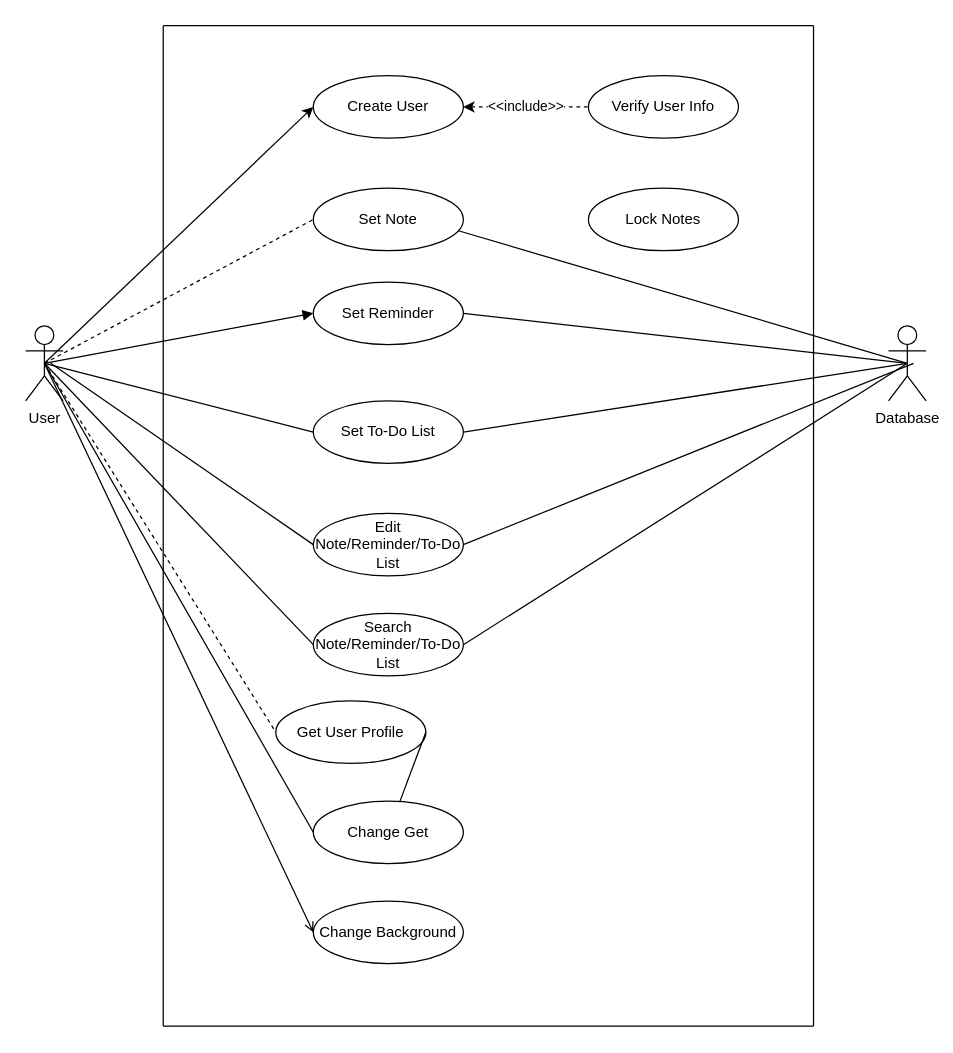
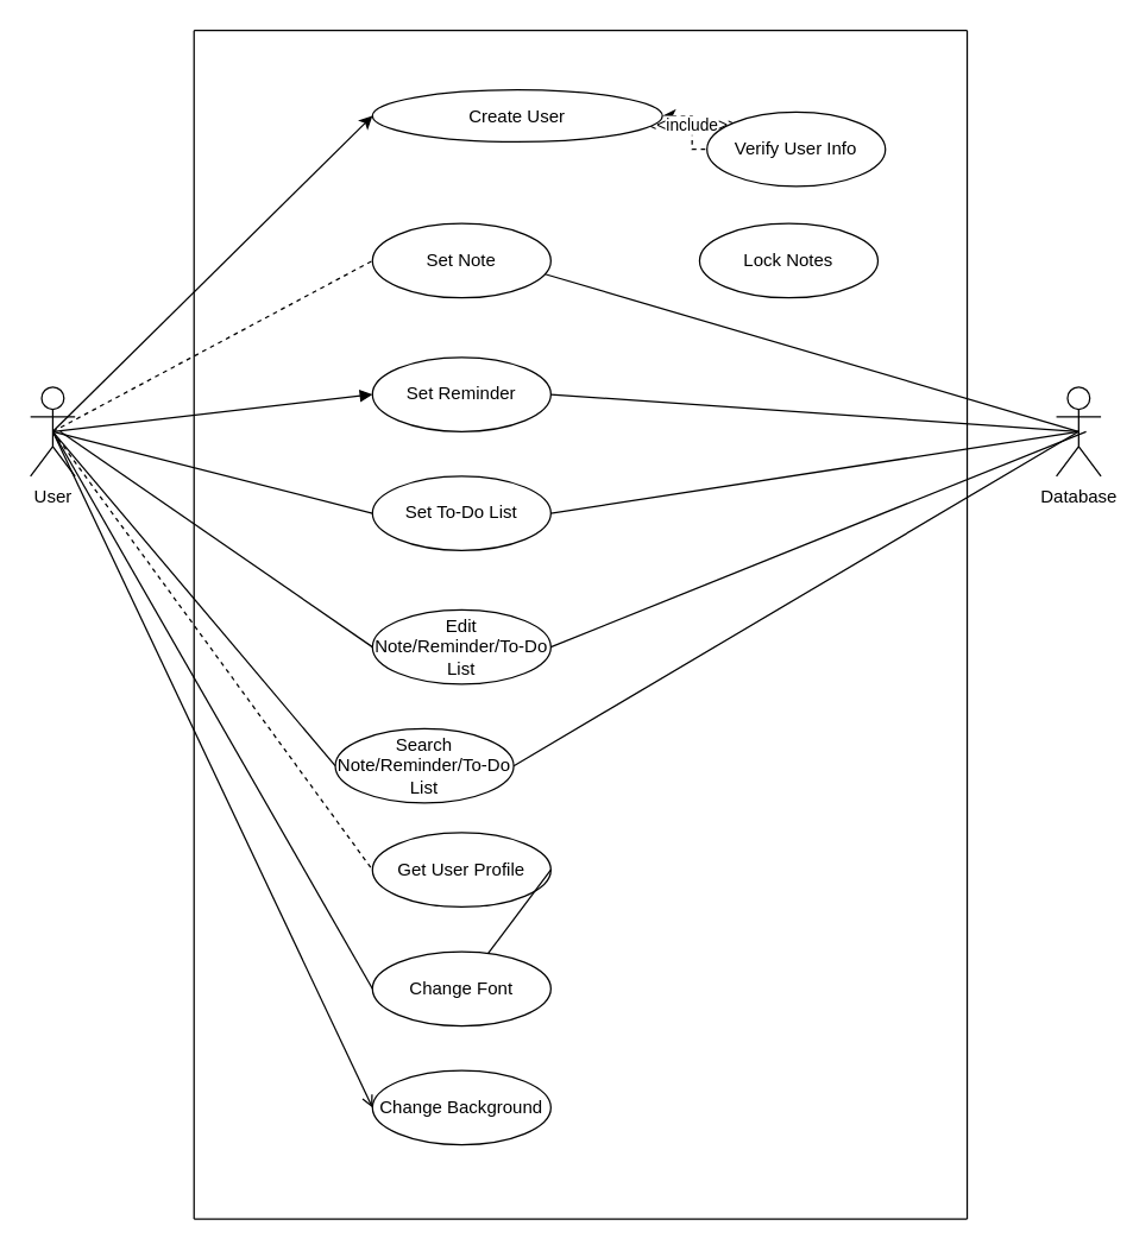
  <mxCell id="0" />
  <mxCell id="1" parent="0" />
  <mxCell id="2" value="User" style="shape=umlActor;verticalLabelPosition=bottom;verticalAlign=top;html=1;outlineConnect=0;" vertex="1" parent="1"><mxGeometry x="20" y="260" width="30" height="60" as="geometry" /></mxCell>
  <mxCell id="3" value="Set Note" style="ellipse;whiteSpace=wrap;html=1;" vertex="1" parent="1"><mxGeometry x="250" y="150" width="120" height="50" as="geometry" /></mxCell>
- <mxCell id="4" value="Search Note/Reminder/To-Do List" style="ellipse;whiteSpace=wrap;html=1;" vertex="1" parent="1"><mxGeometry x="250" y="490" width="120" height="50" as="geometry" /></mxCell>
- <mxCell id="5" value="Change Get" style="ellipse;whiteSpace=wrap;html=1;" vertex="1" parent="1"><mxGeometry x="250" y="640" width="120" height="50" as="geometry" /></mxCell>
+ <mxCell id="4" value="Search Note/Reminder/To-Do List" style="ellipse;whiteSpace=wrap;html=1;" vertex="1" parent="1"><mxGeometry x="225" y="490" width="120" height="50" as="geometry" /></mxCell>
+ <mxCell id="5" value="Change Font" style="ellipse;whiteSpace=wrap;html=1;" vertex="1" parent="1"><mxGeometry x="250" y="640" width="120" height="50" as="geometry" /></mxCell>
  <mxCell id="6" value="Change Background" style="ellipse;whiteSpace=wrap;html=1;" vertex="1" parent="1"><mxGeometry x="250" y="720" width="120" height="50" as="geometry" /></mxCell>
  <mxCell id="7" value="&amp;lt;&amp;lt;include&amp;gt;&amp;gt;" style="edgeStyle=orthogonalEdgeStyle;rounded=0;orthogonalLoop=1;jettySize=auto;html=1;dashed=1;startArrow=classic;startFill=1;endArrow=none;endFill=0;" edge="1" parent="1" source="8" target="14"><mxGeometry relative="1" as="geometry" /></mxCell>
- <mxCell id="8" value="Create User" style="ellipse;whiteSpace=wrap;html=1;" vertex="1" parent="1"><mxGeometry x="250" y="60" width="120" height="50" as="geometry" /></mxCell>
- <mxCell id="9" value="Get User Profile" style="ellipse;whiteSpace=wrap;html=1;" vertex="1" parent="1"><mxGeometry x="220" y="560" width="120" height="50" as="geometry" /></mxCell>
+ <mxCell id="8" value="Create User" style="ellipse;whiteSpace=wrap;html=1;" vertex="1" parent="1"><mxGeometry x="250" y="60" width="195" height="35" as="geometry" /></mxCell>
+ <mxCell id="9" value="Get User Profile" style="ellipse;whiteSpace=wrap;html=1;" vertex="1" parent="1"><mxGeometry x="250" y="560" width="120" height="50" as="geometry" /></mxCell>
  <mxCell id="10" value="Lock Notes" style="ellipse;whiteSpace=wrap;html=1;" vertex="1" parent="1"><mxGeometry x="470" y="150" width="120" height="50" as="geometry" /></mxCell>
  <mxCell id="11" value="Set To-Do List" style="ellipse;whiteSpace=wrap;html=1;" vertex="1" parent="1"><mxGeometry x="250" y="320" width="120" height="50" as="geometry" /></mxCell>
  <mxCell id="12" value="Database" style="shape=umlActor;verticalLabelPosition=bottom;verticalAlign=top;html=1;outlineConnect=0;" vertex="1" parent="1"><mxGeometry x="710" y="260" width="30" height="60" as="geometry" /></mxCell>
  <mxCell id="13" value="" style="endArrow=classic;html=1;rounded=0;exitX=0.5;exitY=0.5;exitDx=0;exitDy=0;exitPerimeter=0;entryX=0;entryY=0.5;entryDx=0;entryDy=0;" edge="1" parent="1" source="2" target="8"><mxGeometry width="50" height="50" relative="1" as="geometry"><mxPoint x="130" y="80" as="sourcePoint" /><mxPoint x="180" y="30" as="targetPoint" /></mxGeometry></mxCell>
- <mxCell id="14" value="Verify User Info" style="ellipse;whiteSpace=wrap;html=1;" vertex="1" parent="1"><mxGeometry x="470" y="60" width="120" height="50" as="geometry" /></mxCell>
+ <mxCell id="14" value="Verify User Info" style="ellipse;whiteSpace=wrap;html=1;" vertex="1" parent="1"><mxGeometry x="475" y="75" width="120" height="50" as="geometry" /></mxCell>
  <mxCell id="15" value="" style="endArrow=none;html=1;rounded=0;entryX=0;entryY=0.5;entryDx=0;entryDy=0;exitX=0.5;exitY=0.5;exitDx=0;exitDy=0;exitPerimeter=0;dashed=1;" edge="1" parent="1" source="2" target="3"><mxGeometry width="50" height="50" relative="1" as="geometry"><mxPoint x="130" y="200" as="sourcePoint" /><mxPoint x="180" y="150" as="targetPoint" /></mxGeometry></mxCell>
- <mxCell id="16" value="Set Reminder" style="ellipse;whiteSpace=wrap;html=1;" vertex="1" parent="1"><mxGeometry x="250" y="225" width="120" height="50" as="geometry" /></mxCell>
+ <mxCell id="16" value="Set Reminder" style="ellipse;whiteSpace=wrap;html=1;" vertex="1" parent="1"><mxGeometry x="250" y="240" width="120" height="50" as="geometry" /></mxCell>
  <mxCell id="17" value="" style="endArrow=block;html=1;rounded=0;entryX=0;entryY=0.5;entryDx=0;entryDy=0;exitX=0.5;exitY=0.5;exitDx=0;exitDy=0;exitPerimeter=0;" edge="1" parent="1" source="2" target="16"><mxGeometry width="50" height="50" relative="1" as="geometry"><mxPoint x="120" y="360" as="sourcePoint" /><mxPoint x="170" y="310" as="targetPoint" /></mxGeometry></mxCell>
  <mxCell id="18" value="" style="endArrow=none;html=1;rounded=0;entryX=0;entryY=0.5;entryDx=0;entryDy=0;exitX=0.5;exitY=0.5;exitDx=0;exitDy=0;exitPerimeter=0;" edge="1" parent="1" source="2" target="4"><mxGeometry width="50" height="50" relative="1" as="geometry"><mxPoint x="100" y="370" as="sourcePoint" /><mxPoint x="150" y="320" as="targetPoint" /></mxGeometry></mxCell>
  <mxCell id="19" value="" style="endArrow=none;html=1;rounded=0;entryX=0.5;entryY=0.5;entryDx=0;entryDy=0;entryPerimeter=0;exitX=0.967;exitY=0.68;exitDx=0;exitDy=0;exitPerimeter=0;" edge="1" parent="1" source="3" target="12"><mxGeometry width="50" height="50" relative="1" as="geometry"><mxPoint x="520" y="310" as="sourcePoint" /><mxPoint x="570" y="260" as="targetPoint" /></mxGeometry></mxCell>
  <mxCell id="20" value="" style="endArrow=none;html=1;rounded=0;entryX=0.5;entryY=0.5;entryDx=0;entryDy=0;entryPerimeter=0;exitX=1;exitY=0.5;exitDx=0;exitDy=0;" edge="1" parent="1" source="16" target="12"><mxGeometry width="50" height="50" relative="1" as="geometry"><mxPoint x="450" y="420" as="sourcePoint" /><mxPoint x="500" y="370" as="targetPoint" /></mxGeometry></mxCell>
  <mxCell id="21" value="" style="endArrow=none;html=1;rounded=0;entryX=0;entryY=0.5;entryDx=0;entryDy=0;exitX=0.5;exitY=0.5;exitDx=0;exitDy=0;exitPerimeter=0;" edge="1" parent="1" source="2" target="5"><mxGeometry width="50" height="50" relative="1" as="geometry"><mxPoint x="130" y="430" as="sourcePoint" /><mxPoint x="180" y="380" as="targetPoint" /></mxGeometry></mxCell>
  <mxCell id="22" value="" style="endArrow=open;html=1;rounded=0;entryX=0;entryY=0.5;entryDx=0;entryDy=0;exitX=0.5;exitY=0.5;exitDx=0;exitDy=0;exitPerimeter=0;" edge="1" parent="1" source="2" target="6"><mxGeometry width="50" height="50" relative="1" as="geometry"><mxPoint x="70" y="500" as="sourcePoint" /><mxPoint x="120" y="450" as="targetPoint" /></mxGeometry></mxCell>
  <mxCell id="23" value="" style="endArrow=none;html=1;rounded=0;entryX=0;entryY=0.5;entryDx=0;entryDy=0;exitX=0.5;exitY=0.5;exitDx=0;exitDy=0;exitPerimeter=0;dashed=1;" edge="1" parent="1" source="2" target="9"><mxGeometry width="50" height="50" relative="1" as="geometry"><mxPoint x="100" y="560" as="sourcePoint" /><mxPoint x="150" y="510" as="targetPoint" /></mxGeometry></mxCell>
  <mxCell id="24" value="" style="endArrow=none;html=1;rounded=0;entryX=0;entryY=0.5;entryDx=0;entryDy=0;exitX=0.5;exitY=0.5;exitDx=0;exitDy=0;exitPerimeter=0;" edge="1" parent="1" source="2" target="11"><mxGeometry width="50" height="50" relative="1" as="geometry"><mxPoint x="90" y="600" as="sourcePoint" /><mxPoint x="140" y="550" as="targetPoint" /></mxGeometry></mxCell>
  <mxCell id="25" value="" style="endArrow=none;html=1;rounded=0;entryX=0.5;entryY=0.5;entryDx=0;entryDy=0;entryPerimeter=0;exitX=1;exitY=0.5;exitDx=0;exitDy=0;" edge="1" parent="1" source="4" target="12"><mxGeometry width="50" height="50" relative="1" as="geometry"><mxPoint x="630" y="400" as="sourcePoint" /><mxPoint x="680" y="350" as="targetPoint" /></mxGeometry></mxCell>
  <mxCell id="26" value="" style="endArrow=none;html=1;rounded=0;exitX=1;exitY=0.5;exitDx=0;exitDy=0;" edge="1" parent="1" source="9" target="5"><mxGeometry width="50" height="50" relative="1" as="geometry"><mxPoint x="650" y="430" as="sourcePoint" /><mxPoint x="700" y="380" as="targetPoint" /></mxGeometry></mxCell>
  <mxCell id="27" value="" style="endArrow=none;html=1;rounded=0;entryX=0.5;entryY=0.5;entryDx=0;entryDy=0;entryPerimeter=0;exitX=1;exitY=0.5;exitDx=0;exitDy=0;" edge="1" parent="1" source="11" target="12"><mxGeometry width="50" height="50" relative="1" as="geometry"><mxPoint x="580" y="560" as="sourcePoint" /><mxPoint x="630" y="510" as="targetPoint" /></mxGeometry></mxCell>
  <mxCell id="28" value="" style="endArrow=none;html=1;rounded=0;" edge="1" parent="1"><mxGeometry width="50" height="50" relative="1" as="geometry"><mxPoint x="130" y="820" as="sourcePoint" /><mxPoint x="130" y="20" as="targetPoint" /></mxGeometry></mxCell>
  <mxCell id="29" value="" style="endArrow=none;html=1;rounded=0;" edge="1" parent="1"><mxGeometry width="50" height="50" relative="1" as="geometry"><mxPoint x="130" y="820" as="sourcePoint" /><mxPoint x="650" y="820" as="targetPoint" /></mxGeometry></mxCell>
  <mxCell id="30" value="" style="endArrow=none;html=1;rounded=0;" edge="1" parent="1"><mxGeometry width="50" height="50" relative="1" as="geometry"><mxPoint x="650" y="820" as="sourcePoint" /><mxPoint x="650" y="20" as="targetPoint" /></mxGeometry></mxCell>
  <mxCell id="31" value="" style="endArrow=none;html=1;rounded=0;" edge="1" parent="1"><mxGeometry width="50" height="50" relative="1" as="geometry"><mxPoint x="130" y="20" as="sourcePoint" /><mxPoint x="650" y="20" as="targetPoint" /></mxGeometry></mxCell>
  <mxCell id="32" value="Edit Note/Reminder/To-Do List" style="ellipse;whiteSpace=wrap;html=1;" vertex="1" parent="1"><mxGeometry x="250" y="410" width="120" height="50" as="geometry" /></mxCell>
  <mxCell id="33" value="" style="endArrow=none;html=1;rounded=0;entryX=0;entryY=0.5;entryDx=0;entryDy=0;" edge="1" parent="1" target="32"><mxGeometry width="50" height="50" relative="1" as="geometry"><mxPoint x="40" y="290" as="sourcePoint" /><mxPoint x="190" y="360" as="targetPoint" /></mxGeometry></mxCell>
  <mxCell id="34" value="" style="endArrow=none;html=1;rounded=0;exitX=1;exitY=0.5;exitDx=0;exitDy=0;" edge="1" parent="1" source="32"><mxGeometry width="50" height="50" relative="1" as="geometry"><mxPoint x="420" y="430" as="sourcePoint" /><mxPoint x="730" y="290" as="targetPoint" /></mxGeometry></mxCell>
